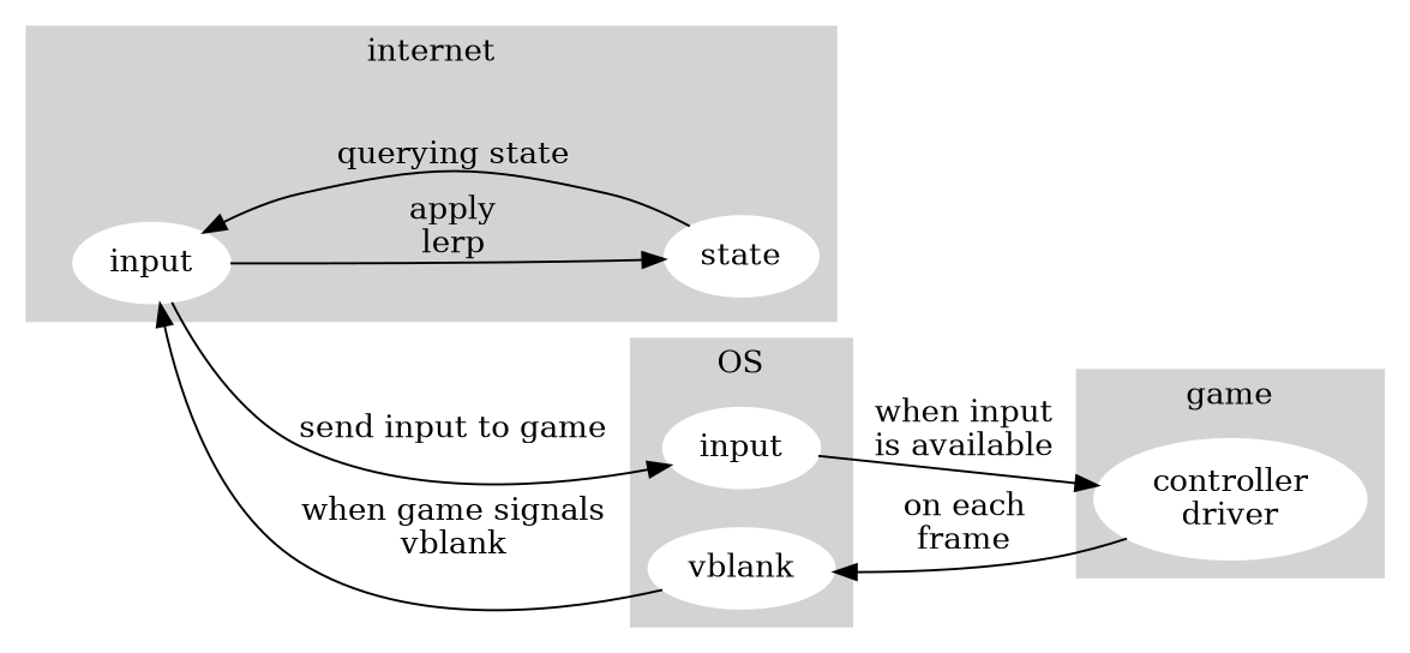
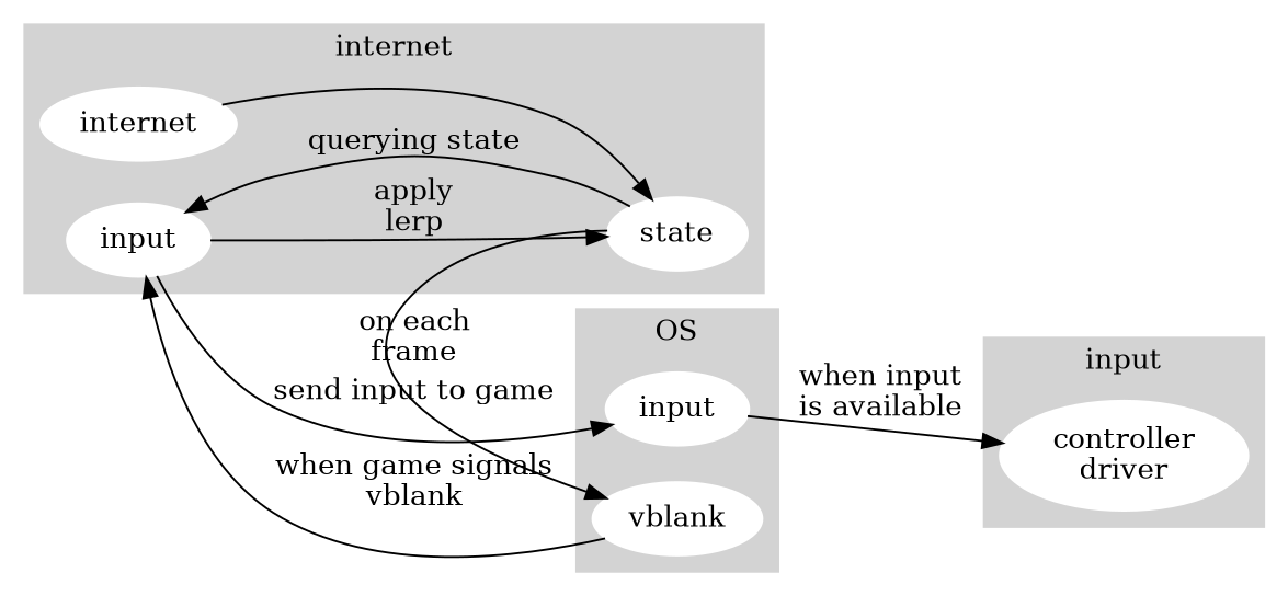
  digraph {
    rankdir=LR
    node [color=white style=filled]
    vblank
    input
    n3 [label="controller\ndriver"]
    n4 [label=input]
    state
+   n6 [label=internet]
    subgraph cluster_1 {
      color=lightgrey
      label=OS
      style=filled
      vblank
      input
    }
    subgraph cluster_2 {
      color=lightgrey
-     label=game
+     label=input
      style=filled
      n3
    }
    subgraph cluster_3 {
      color=lightgrey
      label=internet
      style=filled
      n4
      state
+     n6
    }
    vblank -> n4 [label="when game signals\nvblank"]
    input -> n3 [label="when input\nis available"]
-   n3 -> vblank [label="on each\nframe"]
+   state -> vblank [label="on each\nframe"]
    n4 -> input [label="send input to game"]
    n4 -> state [label="apply\nlerp"]
    state -> n4 [label="querying state"]
+   n6 -> state
  }
